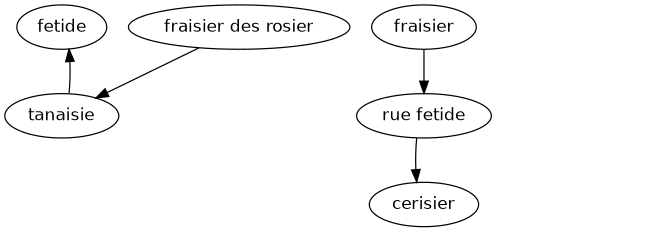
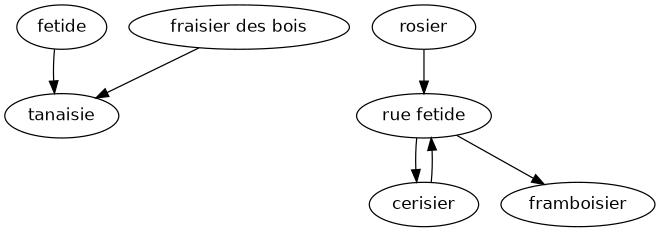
  digraph {
    fontname="DejaVu Sans"
    node [fontname="DejaVu Sans"]
    edge [fontname="DejaVu Sans"]
    n1 [label=fetide]
-   rosier [label=fraisier]
+   rosier
    "rue fetide"
    cerisier
+   framboisier
    n6 [label=tanaisie]
-   "fraisier des bois" [label="fraisier des rosier"]
+   "fraisier des bois"
    rosier -> "rue fetide"
    "rue fetide" -> cerisier
-   n6 -> n1
+   "rue fetide" -> framboisier
+   cerisier -> "rue fetide"
+   n1 -> n6
    "fraisier des bois" -> n6
  }
